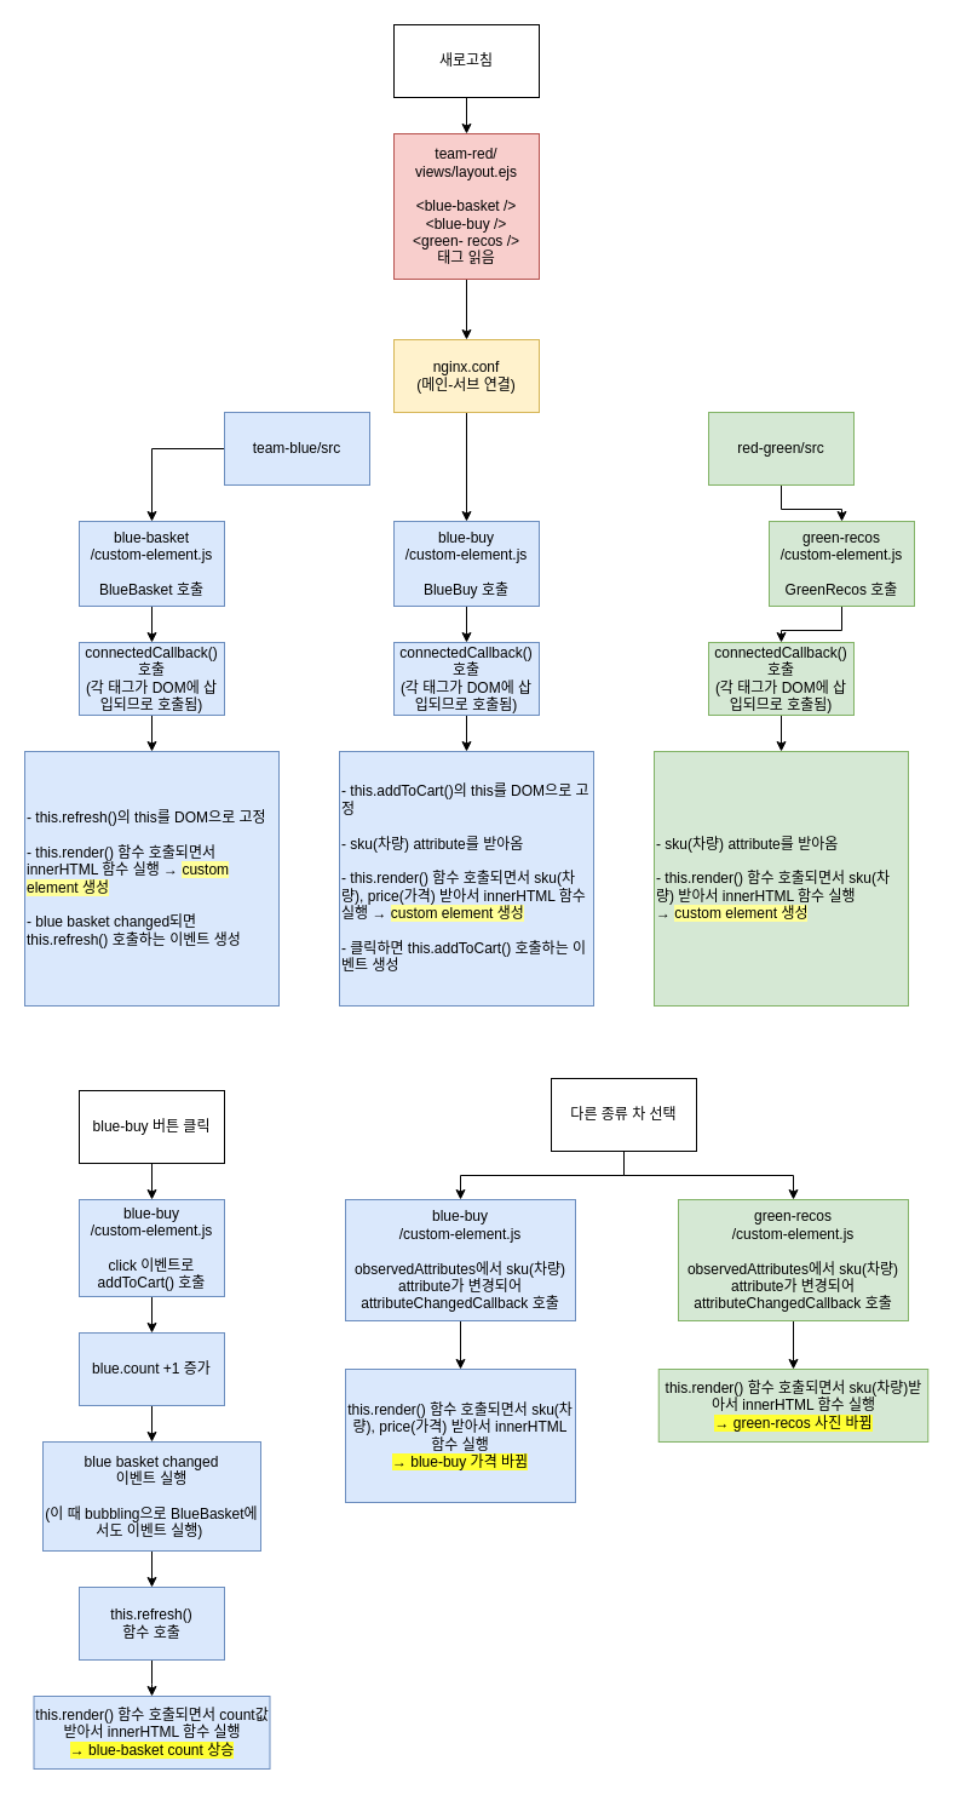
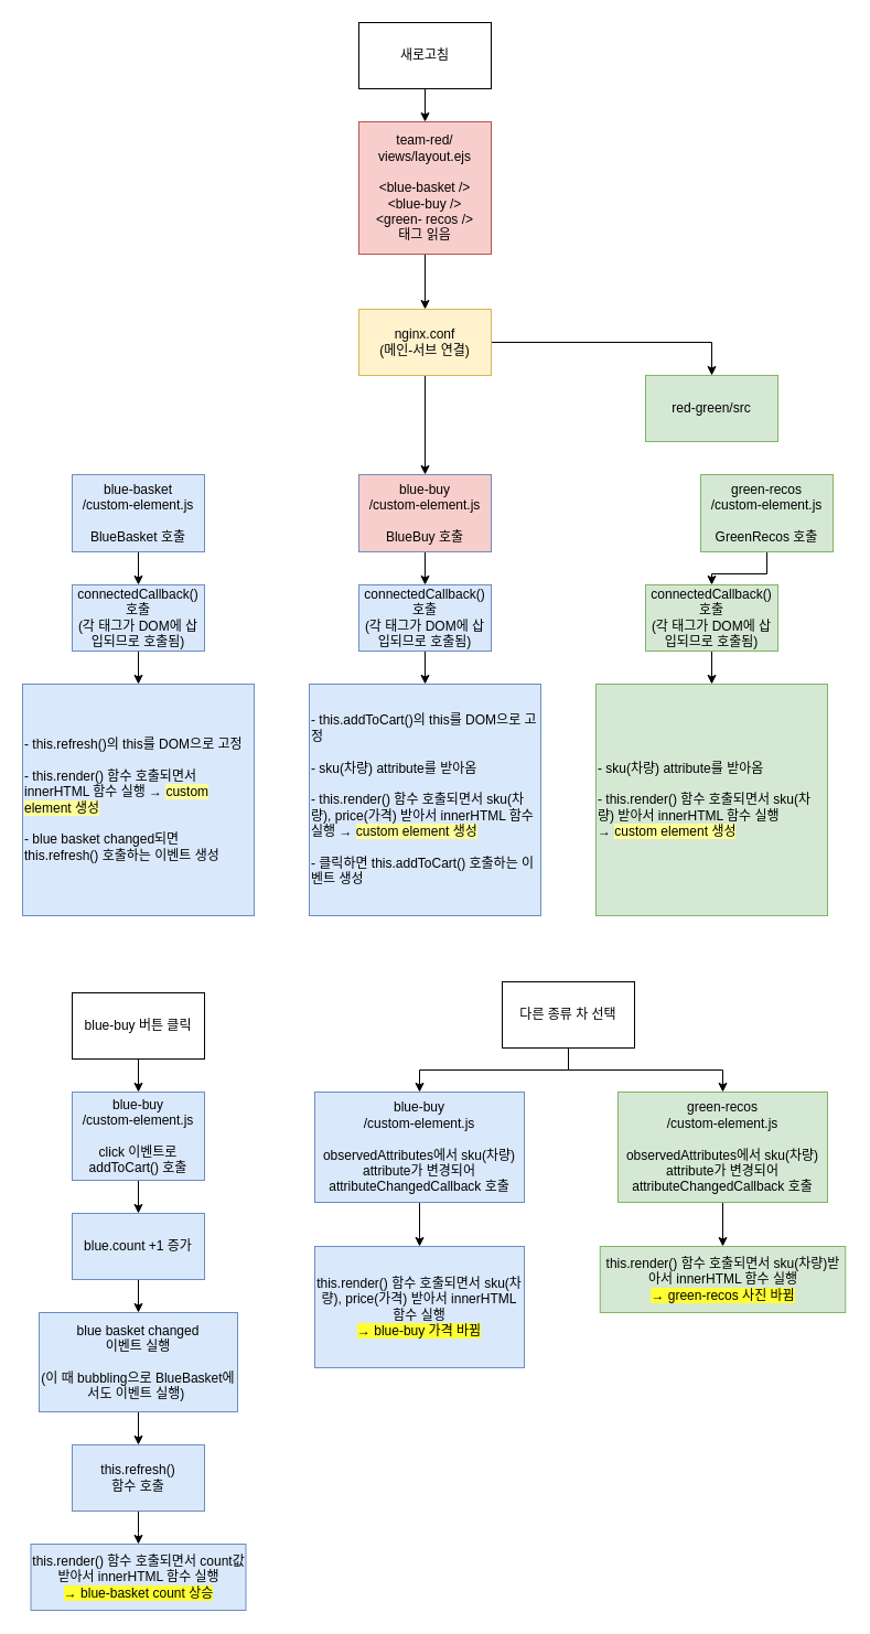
  <mxCell id="0" />
  <mxCell id="1" parent="0" />
  <mxCell id="2" value="" style="edgeStyle=orthogonalEdgeStyle;rounded=0;orthogonalLoop=1;jettySize=auto;html=1;" parent="1" source="3" target="5" edge="1"><mxGeometry relative="1" as="geometry" /></mxCell>
  <mxCell id="3" value="새로고침" style="rounded=0;whiteSpace=wrap;html=1;" parent="1" vertex="1"><mxGeometry x="325" y="20" width="120" height="60" as="geometry" /></mxCell>
  <mxCell id="4" style="edgeStyle=orthogonalEdgeStyle;rounded=0;orthogonalLoop=1;jettySize=auto;html=1;entryX=0.5;entryY=0;entryDx=0;entryDy=0;" parent="1" source="5" target="8" edge="1"><mxGeometry relative="1" as="geometry" /></mxCell>
  <mxCell id="5" value="team-red/&lt;br&gt;views/layout.ejs&lt;br&gt;&lt;br&gt;&amp;lt;blue-basket /&amp;gt;&lt;br&gt;&amp;lt;blue-buy /&amp;gt;&lt;br&gt;&amp;lt;green- recos /&amp;gt;&lt;br&gt;태그 읽음" style="rounded=0;whiteSpace=wrap;html=1;fillColor=#f8cecc;strokeColor=#b85450;" parent="1" vertex="1"><mxGeometry x="325" y="110" width="120" height="120" as="geometry" /></mxCell>
  <mxCell id="6" style="edgeStyle=orthogonalEdgeStyle;rounded=0;orthogonalLoop=1;jettySize=auto;html=1;" parent="1" source="8" target="16" edge="1"><mxGeometry relative="1" as="geometry" /></mxCell>
+ <mxCell id="7" style="edgeStyle=orthogonalEdgeStyle;rounded=0;orthogonalLoop=1;jettySize=auto;html=1;entryX=0.5;entryY=0;entryDx=0;entryDy=0;" parent="1" source="8" target="12" edge="1"><mxGeometry relative="1" as="geometry" /></mxCell>
  <mxCell id="8" value="nginx.conf&lt;br&gt;(메인-서브 연결)" style="rounded=0;whiteSpace=wrap;html=1;fillColor=#fff2cc;strokeColor=#d6b656;" parent="1" vertex="1"><mxGeometry x="325" y="280" width="120" height="60" as="geometry" /></mxCell>
- <mxCell id="9" style="edgeStyle=orthogonalEdgeStyle;rounded=0;orthogonalLoop=1;jettySize=auto;html=1;exitX=0;exitY=0.5;exitDx=0;exitDy=0;" parent="1" source="10" target="14" edge="1"><mxGeometry relative="1" as="geometry" /></mxCell>
- <mxCell id="10" value="team-blue/src" style="rounded=0;whiteSpace=wrap;html=1;fillColor=#dae8fc;strokeColor=#6c8ebf;" parent="1" vertex="1"><mxGeometry x="185" y="340" width="120" height="60" as="geometry" /></mxCell>
- <mxCell id="11" style="edgeStyle=orthogonalEdgeStyle;rounded=0;orthogonalLoop=1;jettySize=auto;html=1;entryX=0.5;entryY=0;entryDx=0;entryDy=0;" parent="1" source="12" target="18" edge="1"><mxGeometry relative="1" as="geometry" /></mxCell>
  <mxCell id="12" value="red-green/src" style="rounded=0;whiteSpace=wrap;html=1;fillColor=#d5e8d4;strokeColor=#82b366;" parent="1" vertex="1"><mxGeometry x="585" y="340" width="120" height="60" as="geometry" /></mxCell>
  <mxCell id="13" style="edgeStyle=orthogonalEdgeStyle;rounded=0;orthogonalLoop=1;jettySize=auto;html=1;" parent="1" source="14" target="20" edge="1"><mxGeometry relative="1" as="geometry"><mxPoint x="125" y="540" as="targetPoint" /></mxGeometry></mxCell>
  <mxCell id="14" value="blue-basket&lt;br&gt;/custom-element.js&lt;br&gt;&lt;br&gt;BlueBasket 호출" style="rounded=0;whiteSpace=wrap;html=1;fillColor=#dae8fc;strokeColor=#6c8ebf;" parent="1" vertex="1"><mxGeometry x="65" y="430" width="120" height="70" as="geometry" /></mxCell>
  <mxCell id="15" style="edgeStyle=orthogonalEdgeStyle;rounded=0;orthogonalLoop=1;jettySize=auto;html=1;exitX=0.5;exitY=1;exitDx=0;exitDy=0;entryX=0.5;entryY=0;entryDx=0;entryDy=0;" parent="1" source="16" target="22" edge="1"><mxGeometry relative="1" as="geometry" /></mxCell>
- <mxCell id="16" value="blue-buy&lt;br&gt;/custom-element.js&lt;br&gt;&lt;br&gt;BlueBuy 호출" style="rounded=0;whiteSpace=wrap;html=1;fillColor=#dae8fc;strokeColor=#6c8ebf;" parent="1" vertex="1"><mxGeometry x="325" y="430" width="120" height="70" as="geometry" /></mxCell>
+ <mxCell id="16" value="blue-buy&lt;br&gt;/custom-element.js&lt;br&gt;&lt;br&gt;BlueBuy 호출" style="rounded=0;whiteSpace=wrap;html=1;fillColor=#f8cecc;strokeColor=#6c8ebf;" parent="1" vertex="1"><mxGeometry x="325" y="430" width="120" height="70" as="geometry" /></mxCell>
  <mxCell id="17" style="edgeStyle=orthogonalEdgeStyle;rounded=0;orthogonalLoop=1;jettySize=auto;html=1;exitX=0.5;exitY=1;exitDx=0;exitDy=0;entryX=0.5;entryY=0;entryDx=0;entryDy=0;" parent="1" source="18" target="24" edge="1"><mxGeometry relative="1" as="geometry" /></mxCell>
  <mxCell id="18" value="green-recos&lt;br&gt;/custom-element.js&lt;br&gt;&lt;br&gt;GreenRecos 호출" style="rounded=0;whiteSpace=wrap;html=1;fillColor=#d5e8d4;strokeColor=#82b366;" parent="1" vertex="1"><mxGeometry x="635" y="430" width="120" height="70" as="geometry" /></mxCell>
  <mxCell id="19" style="edgeStyle=orthogonalEdgeStyle;rounded=0;orthogonalLoop=1;jettySize=auto;html=1;entryX=0.5;entryY=0;entryDx=0;entryDy=0;" parent="1" source="20" target="25" edge="1"><mxGeometry relative="1" as="geometry" /></mxCell>
  <mxCell id="20" value="connectedCallback()&lt;br&gt;호출&lt;br&gt;(각 태그가 DOM에 삽입되므로 호출됨)" style="rounded=0;whiteSpace=wrap;html=1;fillColor=#dae8fc;strokeColor=#6c8ebf;" parent="1" vertex="1"><mxGeometry x="65" y="530" width="120" height="60" as="geometry" /></mxCell>
  <mxCell id="21" style="edgeStyle=orthogonalEdgeStyle;rounded=0;orthogonalLoop=1;jettySize=auto;html=1;exitX=0.5;exitY=1;exitDx=0;exitDy=0;entryX=0.5;entryY=0;entryDx=0;entryDy=0;" parent="1" source="22" target="26" edge="1"><mxGeometry relative="1" as="geometry" /></mxCell>
  <mxCell id="22" value="connectedCallback()&lt;br&gt;호출&lt;br&gt;(각 태그가 DOM에 삽입되므로 호출됨)" style="rounded=0;whiteSpace=wrap;html=1;fillColor=#dae8fc;strokeColor=#6c8ebf;" parent="1" vertex="1"><mxGeometry x="325" y="530" width="120" height="60" as="geometry" /></mxCell>
  <mxCell id="23" style="edgeStyle=orthogonalEdgeStyle;rounded=0;orthogonalLoop=1;jettySize=auto;html=1;entryX=0.5;entryY=0;entryDx=0;entryDy=0;" parent="1" source="24" target="27" edge="1"><mxGeometry relative="1" as="geometry" /></mxCell>
  <mxCell id="24" value="connectedCallback()&lt;br&gt;호출&lt;br&gt;(각 태그가 DOM에 삽입되므로 호출됨)" style="rounded=0;whiteSpace=wrap;html=1;fillColor=#d5e8d4;strokeColor=#82b366;" parent="1" vertex="1"><mxGeometry x="585" y="530" width="120" height="60" as="geometry" /></mxCell>
  <mxCell id="25" value="- this.refresh()의 this를 DOM으로 고정&lt;br&gt;&lt;br&gt;- this.render() 함수 호출되면서 innerHTML 함수 실행 → &lt;span style=&quot;background-color: rgb(255 , 255 , 153)&quot;&gt;custom element 생성&lt;br&gt;&lt;/span&gt;&lt;br&gt;- blue basket changed되면 this.refresh() 호출하는 이벤트 생성" style="rounded=0;whiteSpace=wrap;html=1;fillColor=#dae8fc;strokeColor=#6c8ebf;align=left;" parent="1" vertex="1"><mxGeometry x="20" y="620" width="210" height="210" as="geometry" /></mxCell>
  <mxCell id="26" value="- this.addToCart()의 this를 DOM으로 고정&lt;br&gt;&lt;br&gt;- sku(차량) attribute를 받아옴&lt;br&gt;&lt;br&gt;- this.render() 함수 호출되면서 sku(차량), price(가격) 받아서 innerHTML 함수 실행 →&amp;nbsp;&lt;span style=&quot;background-color: rgb(255 , 255 , 153)&quot;&gt;custom element 생성&lt;br&gt;&lt;/span&gt;&lt;br&gt;- 클릭하면 this.addToCart() 호출하는 이벤트 생성" style="rounded=0;whiteSpace=wrap;html=1;fillColor=#dae8fc;strokeColor=#6c8ebf;align=left;" parent="1" vertex="1"><mxGeometry x="280" y="620" width="210" height="210" as="geometry" /></mxCell>
  <mxCell id="27" value="- sku(차량) attribute를 받아옴&lt;br&gt;&lt;br&gt;- this.render() 함수 호출되면서 sku(차량) 받아서 innerHTML 함수 실행 →&amp;nbsp;&lt;span style=&quot;background-color: rgb(255 , 255 , 153)&quot;&gt;custom element 생성&lt;/span&gt;" style="rounded=0;whiteSpace=wrap;html=1;fillColor=#d5e8d4;strokeColor=#82b366;align=left;" parent="1" vertex="1"><mxGeometry x="540" y="620" width="210" height="210" as="geometry" /></mxCell>
  <mxCell id="28" style="edgeStyle=orthogonalEdgeStyle;rounded=0;orthogonalLoop=1;jettySize=auto;html=1;entryX=0.5;entryY=0;entryDx=0;entryDy=0;" edge="1" parent="1" source="29" target="31"><mxGeometry relative="1" as="geometry" /></mxCell>
  <mxCell id="29" value="blue-buy 버튼 클릭" style="rounded=0;whiteSpace=wrap;html=1;" parent="1" vertex="1"><mxGeometry x="65" y="900" width="120" height="60" as="geometry" /></mxCell>
  <mxCell id="30" style="edgeStyle=orthogonalEdgeStyle;rounded=0;orthogonalLoop=1;jettySize=auto;html=1;entryX=0.5;entryY=0;entryDx=0;entryDy=0;" edge="1" parent="1" source="31" target="33"><mxGeometry relative="1" as="geometry" /></mxCell>
  <mxCell id="31" value="blue-buy&lt;br&gt;/custom-element.js&lt;br&gt;&amp;nbsp;&lt;br&gt;click 이벤트로&lt;br&gt;addToCart() 호출" style="rounded=0;whiteSpace=wrap;html=1;fillColor=#dae8fc;strokeColor=#6c8ebf;" vertex="1" parent="1"><mxGeometry x="65" y="990" width="120" height="80" as="geometry" /></mxCell>
  <mxCell id="32" style="edgeStyle=orthogonalEdgeStyle;rounded=0;orthogonalLoop=1;jettySize=auto;html=1;entryX=0.5;entryY=0;entryDx=0;entryDy=0;" edge="1" parent="1" source="33" target="35"><mxGeometry relative="1" as="geometry" /></mxCell>
  <mxCell id="33" value="blue.count +1 증가" style="rounded=0;whiteSpace=wrap;html=1;fillColor=#dae8fc;strokeColor=#6c8ebf;" vertex="1" parent="1"><mxGeometry x="65" y="1100" width="120" height="60" as="geometry" /></mxCell>
  <mxCell id="34" style="edgeStyle=orthogonalEdgeStyle;rounded=0;orthogonalLoop=1;jettySize=auto;html=1;entryX=0.5;entryY=0;entryDx=0;entryDy=0;" edge="1" parent="1" source="35" target="37"><mxGeometry relative="1" as="geometry" /></mxCell>
  <mxCell id="35" value="blue basket changed&lt;br&gt;이벤트 실행&lt;br&gt;&lt;br&gt;(이 때 bubbling으로 BlueBasket에서도 이벤트 실행)&amp;nbsp;" style="rounded=0;whiteSpace=wrap;html=1;fillColor=#dae8fc;strokeColor=#6c8ebf;" vertex="1" parent="1"><mxGeometry x="35" y="1190" width="180" height="90" as="geometry" /></mxCell>
  <mxCell id="36" style="edgeStyle=orthogonalEdgeStyle;rounded=0;orthogonalLoop=1;jettySize=auto;html=1;entryX=0.5;entryY=0;entryDx=0;entryDy=0;" edge="1" parent="1" source="37"><mxGeometry relative="1" as="geometry"><mxPoint x="125" y="1400" as="targetPoint" /></mxGeometry></mxCell>
  <mxCell id="37" value="this.refresh()&lt;br&gt;함수 호출" style="rounded=0;whiteSpace=wrap;html=1;fillColor=#dae8fc;strokeColor=#6c8ebf;" vertex="1" parent="1"><mxGeometry x="65" y="1310" width="120" height="60" as="geometry" /></mxCell>
  <mxCell id="38" value="this.render() 함수 호출되면서 count값 받아서 innerHTML 함수 실행&lt;br&gt;&lt;span style=&quot;background-color: rgb(255 , 255 , 51)&quot;&gt;→ blue-basket count 상승&lt;/span&gt;" style="rounded=0;whiteSpace=wrap;html=1;fillColor=#dae8fc;strokeColor=#6c8ebf;" vertex="1" parent="1"><mxGeometry x="27.5" y="1400" width="195" height="60" as="geometry" /></mxCell>
  <mxCell id="39" style="edgeStyle=orthogonalEdgeStyle;rounded=0;orthogonalLoop=1;jettySize=auto;html=1;entryX=0.5;entryY=0;entryDx=0;entryDy=0;" edge="1" parent="1" source="41" target="43"><mxGeometry relative="1" as="geometry" /></mxCell>
  <mxCell id="40" style="edgeStyle=orthogonalEdgeStyle;rounded=0;orthogonalLoop=1;jettySize=auto;html=1;" edge="1" parent="1" source="41" target="45"><mxGeometry relative="1" as="geometry" /></mxCell>
  <mxCell id="41" value="다른 종류 차 선택" style="rounded=0;whiteSpace=wrap;html=1;" vertex="1" parent="1"><mxGeometry x="455" y="890" width="120" height="60" as="geometry" /></mxCell>
  <mxCell id="42" style="edgeStyle=orthogonalEdgeStyle;rounded=0;orthogonalLoop=1;jettySize=auto;html=1;exitX=0.5;exitY=1;exitDx=0;exitDy=0;entryX=0.5;entryY=0;entryDx=0;entryDy=0;" edge="1" parent="1" source="43" target="46"><mxGeometry relative="1" as="geometry" /></mxCell>
  <mxCell id="43" value="blue-buy&lt;br&gt;/custom-element.js&lt;br&gt;&amp;nbsp;&lt;br&gt;observedAttributes에서 sku(차량) attribute가 변경되어 attributeChangedCallback 호출" style="rounded=0;whiteSpace=wrap;html=1;fillColor=#dae8fc;strokeColor=#6c8ebf;" vertex="1" parent="1"><mxGeometry x="285" y="990" width="190" height="100" as="geometry" /></mxCell>
  <mxCell id="44" style="edgeStyle=orthogonalEdgeStyle;rounded=0;orthogonalLoop=1;jettySize=auto;html=1;exitX=0.5;exitY=1;exitDx=0;exitDy=0;entryX=0.5;entryY=0;entryDx=0;entryDy=0;" edge="1" parent="1" source="45" target="47"><mxGeometry relative="1" as="geometry" /></mxCell>
  <mxCell id="45" value="green-recos&lt;br&gt;/custom-element.js&lt;br&gt;&amp;nbsp;&lt;br&gt;observedAttributes에서 sku(차량) attribute가 변경되어 attributeChangedCallback 호출" style="rounded=0;whiteSpace=wrap;html=1;fillColor=#d5e8d4;strokeColor=#82b366;" vertex="1" parent="1"><mxGeometry x="560" y="990" width="190" height="100" as="geometry" /></mxCell>
  <mxCell id="46" value="this.render() 함수 호출되면서 sku(차량), price(가격) 받아서 innerHTML 함수 실행&lt;br&gt;&lt;span style=&quot;background-color: rgb(255 , 255 , 51)&quot;&gt;→ blue-buy 가격 바뀜&lt;/span&gt;" style="rounded=0;whiteSpace=wrap;html=1;fillColor=#dae8fc;strokeColor=#6c8ebf;" vertex="1" parent="1"><mxGeometry x="285" y="1130" width="190" height="110" as="geometry" /></mxCell>
  <mxCell id="47" value="this.render() 함수 호출되면서 sku(차량)받아서 innerHTML 함수 실행&lt;br&gt;&lt;span style=&quot;background-color: rgb(255 , 255 , 51)&quot;&gt;→ green-recos 사진 바뀜&lt;/span&gt;" style="rounded=0;whiteSpace=wrap;html=1;fillColor=#d5e8d4;strokeColor=#82b366;" vertex="1" parent="1"><mxGeometry x="543.75" y="1130" width="222.5" height="60" as="geometry" /></mxCell>
